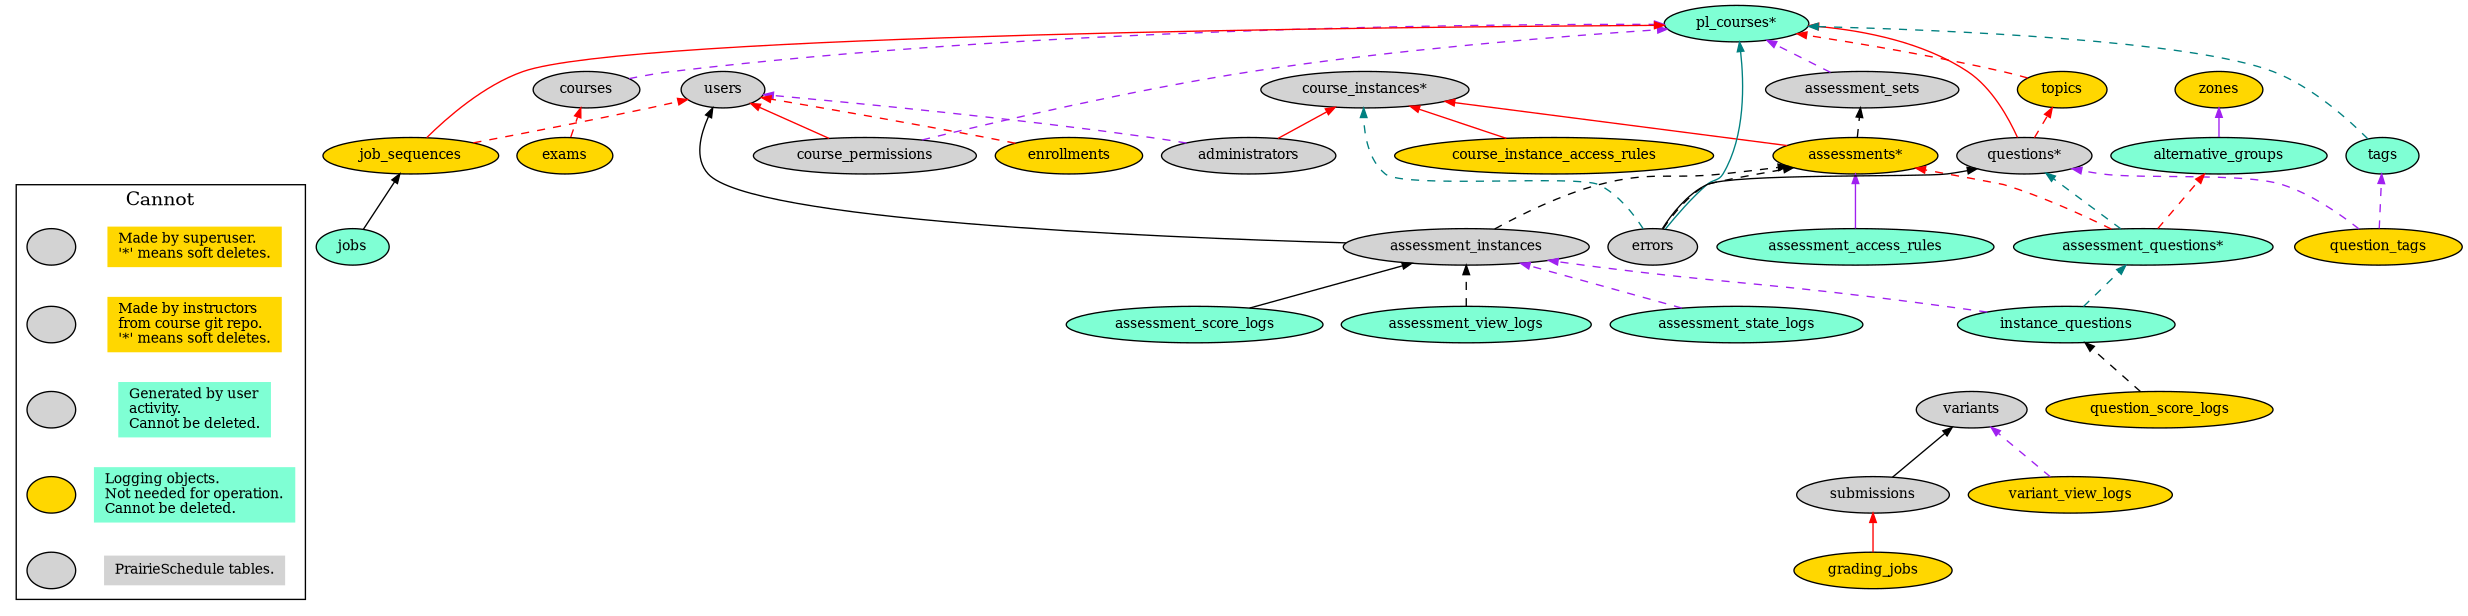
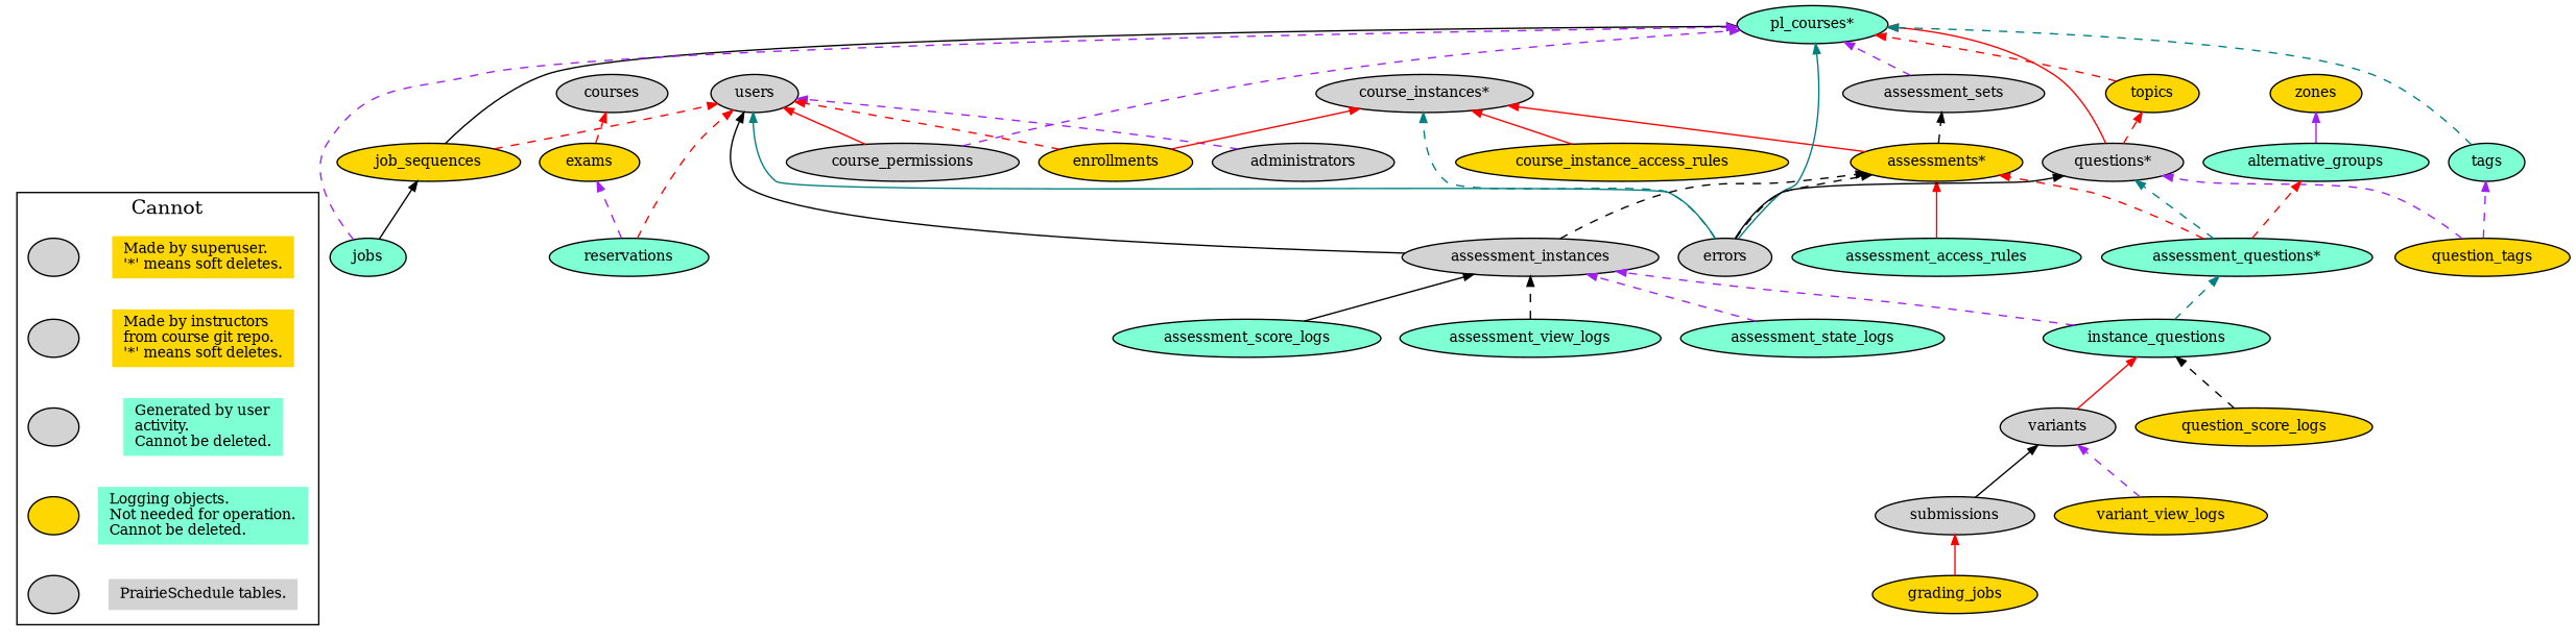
  digraph {
    nodesep=0.2
    rankdir=BT
    ranksep=0.3
    node [fillcolor=lightgrey fontsize=10 style=filled]
    edge [arrowsize=0.7 fontsize=10 style=dashed color=red]
    n1 [height=0.3 label="PrairieSchedule tables.\l" shape=plaintext style="solid,filled" width=0.5]
    n2 [fillcolor=aquamarine height=0.3 label="Logging objects.\lNot needed for operation.\lCannot be deleted.\l" shape=plaintext style="solid,filled" width=0.5]
    n3 [height=0.3 label=" " width=0.5]
    n4 [fillcolor=gold height=0.3 label=" " width=0.5]
    n5 [fillcolor=aquamarine height=0.3 label="Generated by user\lactivity.\lCannot be deleted.\l" shape=plaintext style="solid,filled" width=0.5]
    n6 [height=0.3 label=" " width=0.5]
    n7 [fillcolor=gold height=0.3 label="Made by instructors\lfrom course git repo.\l'*' means soft deletes.\l" shape=plaintext style="solid,filled" width=0.5]
    n8 [height=0.3 label=" " width=0.5]
    n9 [fillcolor=gold height=0.3 label="Made by superuser.\l'*' means soft deletes.\l" shape=plaintext style="solid,filled" width=0.5]
    n10 [height=0.3 label=" " width=0.5]
    users [height=0.3 width=0.5]
    administrators [height=0.3 width=0.5]
    n13 [fillcolor=aquamarine height=0.3 label="pl_courses*" width=0.5]
    course_permissions [height=0.3 width=0.5]
    courses [height=0.3 width=0.5]
    exams [fillcolor=gold height=0.3 width=0.5]
+   reservations [fillcolor=aquamarine height=0.3 width=0.5]
    n18 [height=0.3 label="course_instances*" width=0.5]
    course_instance_access_rules [fillcolor=gold height=0.3 width=0.5]
    assessment_access_rules [fillcolor=aquamarine height=0.3 width=0.5]
    n21 [fillcolor=gold height=0.3 label="assessments*" width=0.5]
    assessment_sets [height=0.3 width=0.5]
    n23 [height=0.3 label="questions*" width=0.5]
    topics [fillcolor=gold height=0.3 width=0.5]
    question_tags [fillcolor=gold height=0.3 width=0.5]
    tags [fillcolor=aquamarine height=0.3 width=0.5]
    n27 [fillcolor=aquamarine height=0.3 label="assessment_questions*" width=0.5]
    alternative_groups [fillcolor=aquamarine height=0.3 width=0.5]
    zones [fillcolor=gold height=0.3 width=0.5]
    errors [height=0.3 width=0.5]
    enrollments [fillcolor=gold height=0.3 width=0.5]
    assessment_instances [height=0.3 width=0.5]
    instance_questions [fillcolor=aquamarine height=0.3 width=0.5]
    variants [height=0.3 width=0.5]
    submissions [height=0.3 width=0.5]
    grading_jobs [fillcolor=gold height=0.3 width=0.5]
    job_sequences [fillcolor=gold height=0.3 width=0.5]
    jobs [fillcolor=aquamarine height=0.3 width=0.5]
    assessment_state_logs [fillcolor=aquamarine height=0.3 width=0.5]
    assessment_score_logs [fillcolor=aquamarine height=0.3 width=0.5]
    question_score_logs [fillcolor=gold height=0.3 width=0.5]
    variant_view_logs [fillcolor=gold height=0.3 width=0.5]
    assessment_view_logs [fillcolor=aquamarine height=0.3 width=0.5]
    subgraph cluster_1 {
      label=Cannot
      labelloc=b
      n1
      n2
      n3
      n4
      n5
      n6
      n7
      n8
      n9
      n10
    }
    n1 -> n2 [style=invis color=""]
    n2 -> n5 [style=invis color=""]
    n3 -> n4 [style=invis color=""]
    n4 -> n6 [style=invis color=""]
    n5 -> n7 [style=invis color=""]
    n6 -> n8 [style=invis color=""]
    n7 -> n9 [style=invis color=""]
    n8 -> n10 [style=invis color=""]
    administrators -> users [color=purple]
    course_permissions -> users [style=solid]
    course_permissions -> n13 [color=purple]
-   courses -> n13 [color=purple]
+   jobs -> n13 [color=purple]
    exams -> courses
+   reservations -> users
+   reservations -> exams [color=purple]
    course_instance_access_rules -> n18 [style=solid]
-   assessment_access_rules -> n21 [color=purple style=solid]
+   assessment_access_rules -> n21 [style=solid]
    n21 -> n18 [style=solid]
    n21 -> assessment_sets [color=black]
    assessment_sets -> n13 [color=purple]
    n23 -> n13 [style=solid]
    n23 -> topics
    topics -> n13
    question_tags -> n23 [color=purple]
    question_tags -> tags [color=purple]
    tags -> n13 [color=teal]
    n27 -> n21
    n27 -> n23 [color=teal]
    n27 -> alternative_groups
    alternative_groups -> zones [color=purple style=solid]
+   errors -> users [color=teal style=solid]
    errors -> n13 [color=teal style=solid]
    errors -> n18 [color=teal]
    errors -> n21 [color=black]
    errors -> n23 [color=black style=solid]
    enrollments -> users
-   administrators -> n18 [style=solid]
+   enrollments -> n18 [style=solid]
    assessment_instances -> users [color=black style=solid]
    assessment_instances -> n21 [color=black]
    instance_questions -> n27 [color=teal]
    instance_questions -> assessment_instances [color=purple]
+   variants -> instance_questions [style=solid]
    submissions -> variants [color=black style=solid]
    grading_jobs -> submissions [style=solid]
    job_sequences -> users
-   job_sequences -> n13 [style=solid]
+   job_sequences -> n13 [color=black style=solid]
    jobs -> job_sequences [color=black style=solid]
    assessment_state_logs -> assessment_instances [color=purple]
    assessment_score_logs -> assessment_instances [color=black style=solid]
    question_score_logs -> instance_questions [color=black]
    variant_view_logs -> variants [color=purple]
    assessment_view_logs -> assessment_instances [color=black]
  }
